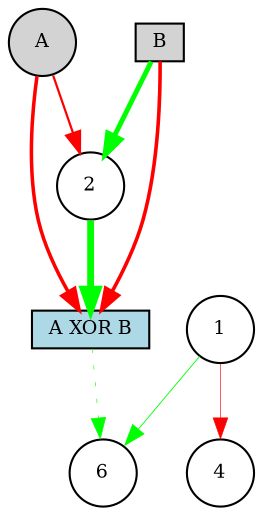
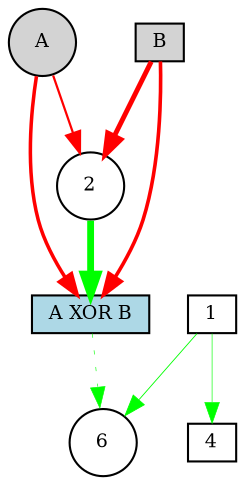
  digraph {
    node [fillcolor=white fontsize=9 shape=circle style=filled]
    edge [color=red style=solid]
    A [fillcolor=lightgray height=0.2 width=0.2]
    "A XOR B" [fillcolor=lightblue height=0.2 shape=box width=0.2]
    2 [height=0.2 width=0.2]
    6 [height=0.2 width=0.2]
    B [fillcolor=lightgray height=0.2 shape=box width=0.2]
-   1 [height=0.2 width=0.2]
-   4 [height=0.2 width=0.2]
+   1 [height=0.2 shape=box width=0.2]
+   4 [height=0.2 shape=box width=0.2]
    A -> "A XOR B" [penwidth=1.687169605]
    A -> 2 [penwidth=1.06238755544]
    "A XOR B" -> 6 [color=green penwidth=0.29365404868 style=dotted]
    2 -> "A XOR B" [color=green penwidth=3.26096145947]
    B -> "A XOR B" [penwidth=1.72258688244]
-   B -> 2 [color=green penwidth=2.34432045944]
+   B -> 2 [penwidth=2.34432045944]
    1 -> 6 [color=green penwidth=0.415881567108]
-   1 -> 4 [penwidth=0.305277397947]
+   1 -> 4 [color=green penwidth=0.305277397947]
  }
